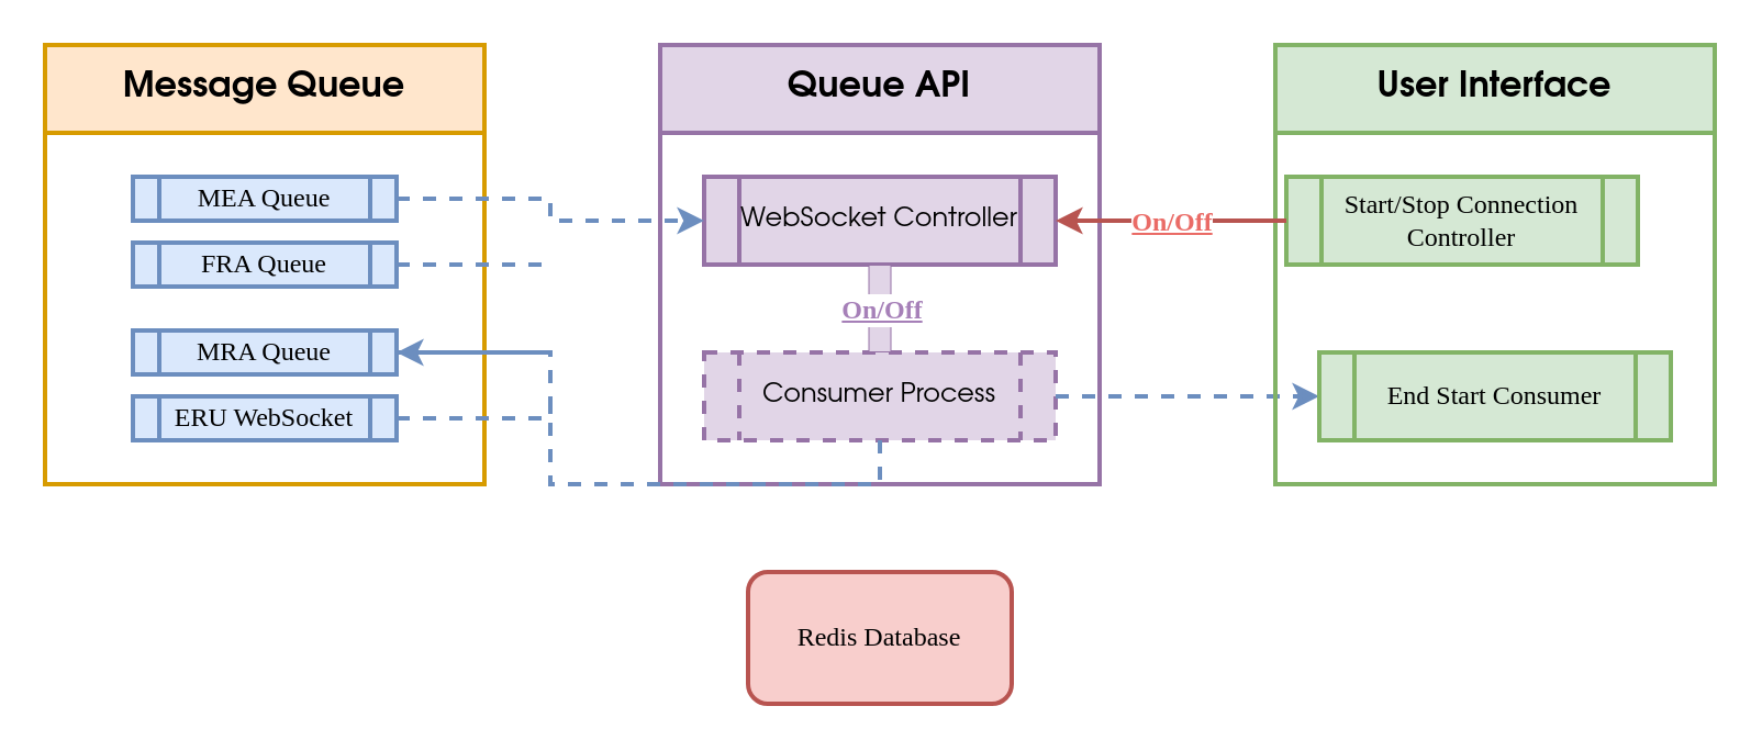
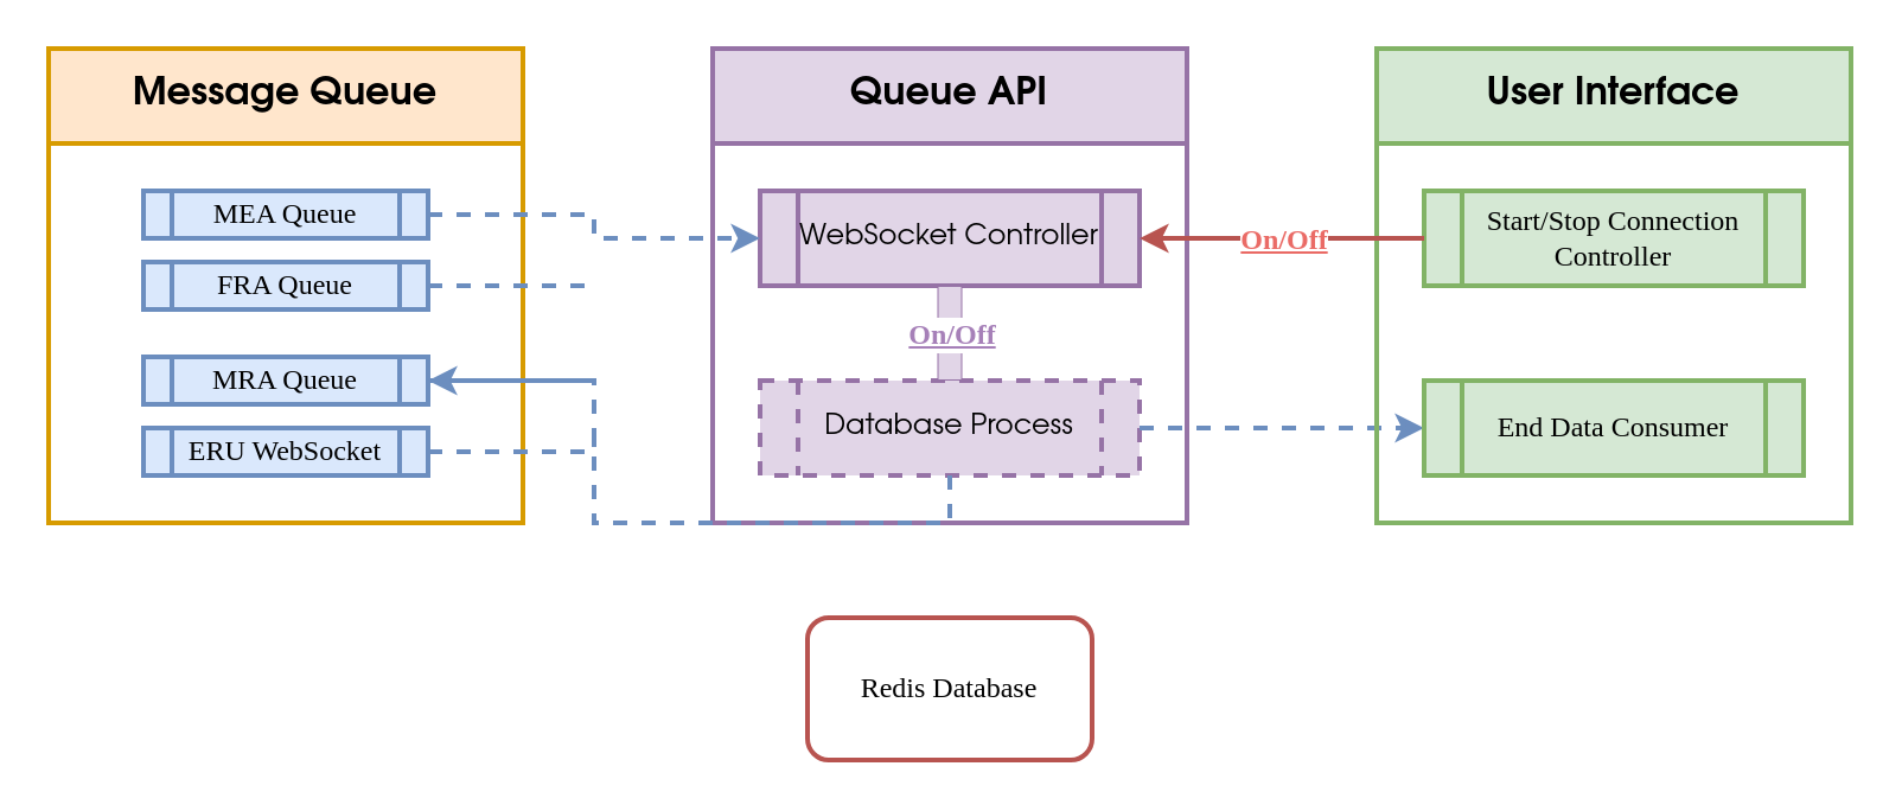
  <mxCell id="0" />
  <mxCell id="1" parent="0" />
  <mxCell id="2" value="&lt;font style=&quot;font-size: 16px;&quot;&gt;Queue API&lt;/font&gt;" style="swimlane;whiteSpace=wrap;html=1;fontFamily=URW Gothic;startSize=40;verticalAlign=middle;fillColor=#e1d5e7;strokeColor=#9673a6;strokeWidth=2;swimlaneLine=1;" parent="1" vertex="1"><mxGeometry x="300" y="20" width="200" height="200" as="geometry" /></mxCell>
  <mxCell id="3" value="WebSocket Controller" style="shape=process;whiteSpace=wrap;html=1;backgroundOutline=1;fillColor=#e1d5e7;strokeColor=#9673a6;fontFamily=URW Gothic;strokeWidth=2;" parent="2" vertex="1"><mxGeometry x="20" y="60" width="160" height="40" as="geometry" /></mxCell>
- <mxCell id="4" value="Consumer Process" style="shape=process;whiteSpace=wrap;html=1;backgroundOutline=1;fillColor=#e1d5e7;strokeColor=#9673a6;fontFamily=URW Gothic;gradientColor=none;shadow=0;rounded=0;glass=0;dashed=1;fillStyle=solid;strokeWidth=2;" parent="2" vertex="1"><mxGeometry x="20" y="140" width="160" height="40" as="geometry" /></mxCell>
+ <mxCell id="4" value="Database Process" style="shape=process;whiteSpace=wrap;html=1;backgroundOutline=1;fillColor=#e1d5e7;strokeColor=#9673a6;fontFamily=URW Gothic;gradientColor=none;shadow=0;rounded=0;glass=0;dashed=1;fillStyle=solid;strokeWidth=2;" parent="2" vertex="1"><mxGeometry x="20" y="140" width="160" height="40" as="geometry" /></mxCell>
  <mxCell id="5" value="" style="endArrow=classic;startArrow=none;html=1;rounded=0;fillColor=#dae8fc;strokeColor=#6c8ebf;strokeWidth=2;startFill=0;dashed=1;" parent="2" edge="1"><mxGeometry width="50" height="50" relative="1" as="geometry"><mxPoint x="180" y="160" as="sourcePoint" /><mxPoint x="300" y="160" as="targetPoint" /></mxGeometry></mxCell>
  <mxCell id="6" value="" style="endArrow=none;html=1;rounded=0;exitX=0.5;exitY=1;exitDx=0;exitDy=0;entryX=0.5;entryY=0;entryDx=0;entryDy=0;fontFamily=Avenir Book;shape=flexArrow;endFill=0;fillColor=#e1d5e7;strokeColor=#9673A6;gradientColor=none;strokeWidth=0.5;" parent="2" source="3" target="4" edge="1"><mxGeometry relative="1" as="geometry"><mxPoint x="260" y="190" as="sourcePoint" /><mxPoint x="360" y="190" as="targetPoint" /></mxGeometry></mxCell>
  <mxCell id="7" value="&lt;font color=&quot;#a680b8&quot; style=&quot;font-size: 12px;&quot;&gt;&lt;b&gt;&lt;u&gt;On/Off&lt;/u&gt;&lt;/b&gt;&lt;/font&gt;" style="edgeLabel;resizable=0;html=1;;align=center;verticalAlign=middle;fontFamily=Avenir Book;" parent="6" connectable="0" vertex="1"><mxGeometry relative="1" as="geometry" /></mxCell>
  <mxCell id="8" value="&lt;font style=&quot;font-size: 16px;&quot;&gt;Message Queue&lt;/font&gt;" style="swimlane;whiteSpace=wrap;html=1;fontFamily=URW Gothic;startSize=40;verticalAlign=middle;fillColor=#ffe6cc;strokeColor=#d79b00;strokeWidth=2;" parent="1" vertex="1"><mxGeometry x="20" y="20" width="200" height="200" as="geometry" /></mxCell>
  <mxCell id="9" value="&lt;font face=&quot;Avenir Book&quot;&gt;MEA Queue&lt;/font&gt;" style="shape=process;whiteSpace=wrap;html=1;backgroundOutline=1;fontFamily=URW Gothic;fillColor=#dae8fc;strokeColor=#6c8ebf;strokeWidth=2;" parent="8" vertex="1"><mxGeometry x="40" y="60" width="120" height="20" as="geometry" /></mxCell>
  <mxCell id="10" style="edgeStyle=orthogonalEdgeStyle;rounded=0;orthogonalLoop=1;jettySize=auto;html=1;endArrow=none;endFill=0;fillColor=#dae8fc;strokeColor=#6c8ebf;dashed=1;strokeWidth=2;" parent="8" source="11" edge="1"><mxGeometry relative="1" as="geometry"><mxPoint x="230" y="140" as="targetPoint" /></mxGeometry></mxCell>
  <mxCell id="11" value="MRA Queue" style="shape=process;whiteSpace=wrap;html=1;backgroundOutline=1;fontFamily=Avenir Book;fillColor=#dae8fc;strokeColor=#6c8ebf;strokeWidth=2;" parent="8" vertex="1"><mxGeometry x="40" y="130" width="120" height="20" as="geometry" /></mxCell>
  <mxCell id="12" style="edgeStyle=orthogonalEdgeStyle;rounded=0;orthogonalLoop=1;jettySize=auto;html=1;endArrow=none;endFill=0;dashed=1;strokeColor=#6c8ebf;fillColor=#dae8fc;strokeWidth=2;" parent="8" source="13" edge="1"><mxGeometry relative="1" as="geometry"><mxPoint x="230" y="160" as="targetPoint" /><Array as="points"><mxPoint x="230" y="170" /></Array></mxGeometry></mxCell>
  <mxCell id="13" value="ERU WebSocket" style="shape=process;whiteSpace=wrap;html=1;backgroundOutline=1;fontFamily=Avenir Book;fillColor=#dae8fc;strokeColor=#6c8ebf;strokeWidth=2;gradientColor=none;" parent="8" vertex="1"><mxGeometry x="40" y="160" width="120" height="20" as="geometry" /></mxCell>
  <mxCell id="14" style="edgeStyle=orthogonalEdgeStyle;rounded=0;orthogonalLoop=1;jettySize=auto;html=1;endArrow=none;endFill=0;fillColor=#dae8fc;strokeColor=#6c8ebf;dashed=1;strokeWidth=2;" parent="8" source="15" edge="1"><mxGeometry relative="1" as="geometry"><mxPoint x="230" y="100" as="targetPoint" /></mxGeometry></mxCell>
  <mxCell id="15" value="&lt;font face=&quot;Avenir Book&quot;&gt;FRA Queue&lt;/font&gt;" style="shape=process;whiteSpace=wrap;html=1;backgroundOutline=1;fillColor=#dae8fc;strokeColor=#6c8ebf;strokeWidth=2;" parent="8" vertex="1"><mxGeometry x="40" y="90" width="120" height="20" as="geometry" /></mxCell>
  <mxCell id="16" style="edgeStyle=orthogonalEdgeStyle;rounded=0;orthogonalLoop=1;jettySize=auto;html=1;fillColor=#dae8fc;strokeColor=#6c8ebf;dashed=1;strokeWidth=2;" parent="1" source="9" target="3" edge="1"><mxGeometry relative="1" as="geometry" /></mxCell>
  <mxCell id="17" value="&lt;font style=&quot;font-size: 16px;&quot;&gt;User Interface&lt;/font&gt;" style="swimlane;whiteSpace=wrap;html=1;fontFamily=URW Gothic;startSize=40;verticalAlign=middle;fillColor=#d5e8d4;strokeColor=#82b366;strokeWidth=2;swimlaneLine=1;fillStyle=auto;" parent="1" vertex="1"><mxGeometry x="580" y="20" width="200" height="200" as="geometry" /></mxCell>
- <mxCell id="18" value="Start/Stop Connection Controller" style="shape=process;whiteSpace=wrap;html=1;backgroundOutline=1;fillColor=#d5e8d4;strokeColor=#82b366;strokeWidth=2;fontFamily=Avenir Book;" parent="17" vertex="1"><mxGeometry x="5" y="60" width="160" height="40" as="geometry" /></mxCell>
- <mxCell id="19" value="&lt;font face=&quot;Avenir Book&quot;&gt;End Start Consumer&lt;/font&gt;" style="shape=process;whiteSpace=wrap;html=1;backgroundOutline=1;fillColor=#d5e8d4;strokeColor=#82b366;strokeWidth=2;" parent="17" vertex="1"><mxGeometry x="20" y="140" width="160" height="40" as="geometry" /></mxCell>
+ <mxCell id="18" value="Start/Stop Connection Controller" style="shape=process;whiteSpace=wrap;html=1;backgroundOutline=1;fillColor=#d5e8d4;strokeColor=#82b366;strokeWidth=2;fontFamily=Avenir Book;" parent="17" vertex="1"><mxGeometry x="20" y="60" width="160" height="40" as="geometry" /></mxCell>
+ <mxCell id="19" value="&lt;font face=&quot;Avenir Book&quot;&gt;End Data Consumer&lt;/font&gt;" style="shape=process;whiteSpace=wrap;html=1;backgroundOutline=1;fillColor=#d5e8d4;strokeColor=#82b366;strokeWidth=2;" parent="17" vertex="1"><mxGeometry x="20" y="140" width="160" height="40" as="geometry" /></mxCell>
  <mxCell id="20" value="" style="endArrow=classic;html=1;rounded=0;entryX=1;entryY=0.5;entryDx=0;entryDy=0;exitX=0;exitY=0.5;exitDx=0;exitDy=0;fillColor=#f8cecc;strokeColor=#b85450;strokeWidth=2;" parent="1" source="18" target="3" edge="1"><mxGeometry relative="1" as="geometry"><mxPoint x="530" y="230" as="sourcePoint" /><mxPoint x="630" y="230" as="targetPoint" /></mxGeometry></mxCell>
  <mxCell id="21" value="On/Off" style="edgeLabel;resizable=0;html=1;;align=center;verticalAlign=middle;fontFamily=Avenir Book;fontStyle=5;fontColor=#EA6B66;fontSize=12;" parent="20" connectable="0" vertex="1"><mxGeometry relative="1" as="geometry" /></mxCell>
- <mxCell id="22" value="Redis Database" style="rounded=1;whiteSpace=wrap;html=1;fillColor=#f8cecc;strokeColor=#b85450;strokeWidth=2;fontFamily=Avenir Book;" parent="1" vertex="1"><mxGeometry x="340" y="260" width="120" height="60" as="geometry" /></mxCell>
+ <mxCell id="22" value="Redis Database" style="rounded=1;whiteSpace=wrap;html=1;fillColor=#ffffff;strokeColor=#b85450;strokeWidth=2;fontFamily=Avenir Book;" parent="1" vertex="1"><mxGeometry x="340" y="260" width="120" height="60" as="geometry" /></mxCell>
  <mxCell id="23" style="edgeStyle=orthogonalEdgeStyle;rounded=0;orthogonalLoop=1;jettySize=auto;html=1;exitX=0.5;exitY=1;exitDx=0;exitDy=0;fontColor=#EA6B66;fillColor=#dae8fc;strokeColor=#6c8ebf;strokeWidth=2;dashed=1;" parent="1" source="4" target="11" edge="1"><mxGeometry relative="1" as="geometry" /></mxCell>
